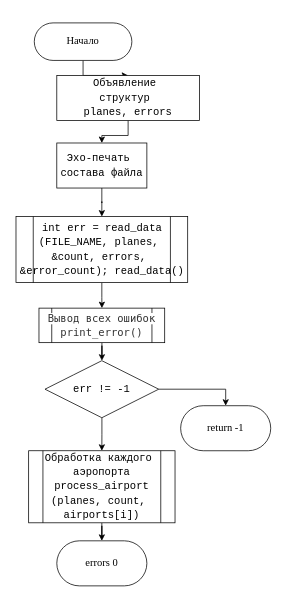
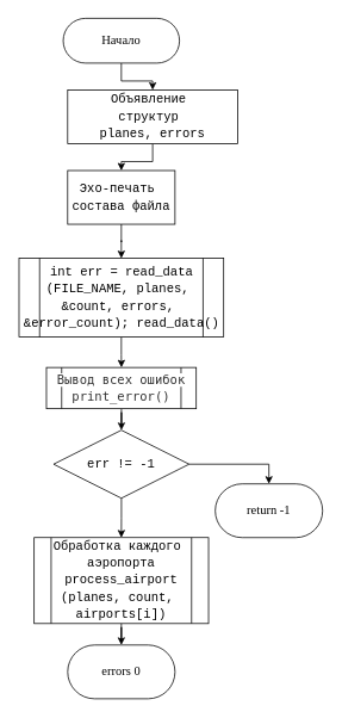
  <mxCell id="0" />
  <mxCell id="1" parent="0" />
  <mxCell id="2" style="edgeStyle=orthogonalEdgeStyle;rounded=0;orthogonalLoop=1;jettySize=auto;html=1;" edge="1" parent="1" source="3" target="5"><mxGeometry relative="1" as="geometry" /></mxCell>
- <mxCell id="3" value="&lt;font style=&quot;background-color: light-dark(#ffffff, var(--ge-dark-color, #121212));&quot;&gt;Начало&lt;/font&gt;" style="rounded=1;whiteSpace=wrap;html=1;arcSize=50;fontFamily=Consolas;fontSize=14;" vertex="1" parent="1"><mxGeometry x="45" y="30" width="130" height="50" as="geometry" /></mxCell>
+ <mxCell id="3" value="&lt;font style=&quot;background-color: light-dark(#ffffff, var(--ge-dark-color, #121212));&quot;&gt;Начало&lt;/font&gt;" style="rounded=1;whiteSpace=wrap;html=1;arcSize=50;fontFamily=Consolas;fontSize=14;" vertex="1" parent="1"><mxGeometry x="70" y="20" width="130" height="50" as="geometry" /></mxCell>
  <mxCell id="4" style="edgeStyle=orthogonalEdgeStyle;rounded=0;orthogonalLoop=1;jettySize=auto;html=1;" edge="1" parent="1" source="5" target="7"><mxGeometry relative="1" as="geometry" /></mxCell>
  <mxCell id="5" value="&lt;div style=&quot;font-family: Consolas, &amp;quot;Courier New&amp;quot;, monospace; line-height: 19px; white-space: pre;&quot;&gt;&lt;span&gt;&lt;font style=&quot;color: rgb(0, 0, 0);&quot;&gt;Объявление &lt;/font&gt;&lt;/span&gt;&lt;/div&gt;&lt;div style=&quot;font-family: Consolas, &amp;quot;Courier New&amp;quot;, monospace; line-height: 19px; white-space: pre;&quot;&gt;&lt;span&gt;&lt;font style=&quot;color: rgb(0, 0, 0);&quot;&gt;структур &lt;/font&gt;&lt;/span&gt;&lt;/div&gt;&lt;div style=&quot;font-family: Consolas, &amp;quot;Courier New&amp;quot;, monospace; line-height: 19px; white-space: pre;&quot;&gt;&lt;span&gt;&lt;font style=&quot;color: rgb(0, 0, 0);&quot;&gt;planes, errors&lt;/font&gt;&lt;/span&gt;&lt;/div&gt;" style="whiteSpace=wrap;html=1;fontSize=14;fontFamily=Consolas;rounded=1;arcSize=0;" vertex="1" parent="1"><mxGeometry x="75" y="100" width="190" height="60" as="geometry" /></mxCell>
  <mxCell id="6" value="" style="edgeStyle=orthogonalEdgeStyle;rounded=0;orthogonalLoop=1;jettySize=auto;html=1;" edge="1" parent="1" source="7" target="9"><mxGeometry relative="1" as="geometry" /></mxCell>
  <mxCell id="7" value="&lt;div style=&quot;font-family: Consolas, &amp;quot;Courier New&amp;quot;, monospace; line-height: 19px; white-space: pre;&quot;&gt;&lt;div style=&quot;line-height: 19px;&quot;&gt;&lt;span&gt;&lt;font style=&quot;color: rgb(0, 0, 0);&quot;&gt;&lt;span&gt;Эхо&lt;/span&gt;-печать &lt;/font&gt;&lt;/span&gt;&lt;/div&gt;&lt;div style=&quot;line-height: 19px;&quot;&gt;&lt;span&gt;&lt;font style=&quot;color: rgb(0, 0, 0);&quot;&gt;состава файла&lt;/font&gt;&lt;/span&gt;&lt;/div&gt;&lt;/div&gt;" style="whiteSpace=wrap;html=1;fontSize=14;fontFamily=Consolas;rounded=1;arcSize=0;" vertex="1" parent="1"><mxGeometry x="75" y="190" width="120" height="60" as="geometry" /></mxCell>
  <mxCell id="8" style="edgeStyle=orthogonalEdgeStyle;rounded=0;orthogonalLoop=1;jettySize=auto;html=1;" edge="1" parent="1" source="9" target="14"><mxGeometry relative="1" as="geometry" /></mxCell>
  <mxCell id="9" value="&lt;div style=&quot;font-family: Consolas, &amp;quot;Courier New&amp;quot;, monospace; line-height: 19px; white-space: pre;&quot;&gt;&lt;span&gt;&lt;font style=&quot;color: rgb(0, 0, 0);&quot;&gt;int err = read_data&lt;/font&gt;&lt;/span&gt;&lt;/div&gt;&lt;div style=&quot;font-family: Consolas, &amp;quot;Courier New&amp;quot;, monospace; line-height: 19px; white-space: pre;&quot;&gt;&lt;span&gt;&lt;font style=&quot;color: rgb(0, 0, 0);&quot;&gt;(FILE_NAME, planes, &lt;/font&gt;&lt;/span&gt;&lt;/div&gt;&lt;div style=&quot;font-family: Consolas, &amp;quot;Courier New&amp;quot;, monospace; line-height: 19px; white-space: pre;&quot;&gt;&lt;span&gt;&lt;font style=&quot;color: rgb(0, 0, 0);&quot;&gt;&amp;amp;count, errors, &lt;/font&gt;&lt;/span&gt;&lt;/div&gt;&lt;div style=&quot;font-family: Consolas, &amp;quot;Courier New&amp;quot;, monospace; line-height: 19px; white-space: pre;&quot;&gt;&lt;span&gt;&lt;font style=&quot;color: rgb(0, 0, 0);&quot;&gt;&amp;amp;error_count);&lt;font style=&quot;color: rgb(0, 0, 0);&quot;&gt; read_data()&lt;/font&gt;&lt;/font&gt;&lt;/span&gt;&lt;/div&gt;" style="shape=process;whiteSpace=wrap;html=1;backgroundOutline=1;fontSize=14;fontFamily=Consolas;rounded=1;arcSize=0;" vertex="1" parent="1"><mxGeometry x="20.63" y="288" width="228.75" height="88" as="geometry" /></mxCell>
  <mxCell id="10" style="edgeStyle=orthogonalEdgeStyle;rounded=0;orthogonalLoop=1;jettySize=auto;html=1;entryX=0.5;entryY=0;entryDx=0;entryDy=0;" edge="1" parent="1" source="12" target="15"><mxGeometry relative="1" as="geometry" /></mxCell>
  <mxCell id="11" value="" style="edgeStyle=orthogonalEdgeStyle;rounded=0;orthogonalLoop=1;jettySize=auto;html=1;" edge="1" parent="1" source="12" target="17"><mxGeometry relative="1" as="geometry" /></mxCell>
  <mxCell id="12" value="&lt;div style=&quot;font-family: Consolas, &amp;quot;Courier New&amp;quot;, monospace; line-height: 19px; white-space: pre;&quot;&gt;&lt;div style=&quot;line-height: 19px;&quot;&gt;&lt;div style=&quot;line-height: 19px;&quot;&gt;&lt;div style=&quot;line-height: 19px;&quot;&gt;&lt;span style=&quot;color: light-dark(rgb(0, 0, 0), rgb(237, 237, 237)); background-color: transparent;&quot;&gt;err != -1&lt;/span&gt;&lt;/div&gt;&lt;/div&gt;&lt;/div&gt;&lt;/div&gt;" style="rhombus;whiteSpace=wrap;html=1;rounded=1;strokeColor=default;align=center;verticalAlign=middle;arcSize=0;fontFamily=Consolas;fontSize=14;fontColor=default;fillColor=default;" vertex="1" parent="1"><mxGeometry x="59.26" y="480" width="151.5" height="76" as="geometry" /></mxCell>
  <mxCell id="13" style="edgeStyle=orthogonalEdgeStyle;rounded=0;orthogonalLoop=1;jettySize=auto;html=1;" edge="1" parent="1" source="14" target="12"><mxGeometry relative="1" as="geometry" /></mxCell>
  <mxCell id="14" value="&lt;div style=&quot;line-height: 19px; white-space: pre;&quot;&gt;&lt;span style=&quot;color: rgb(51, 51, 51); white-space-collapse: collapse; background-color: rgb(255, 255, 255);&quot;&gt;&lt;font face=&quot;Consolas, Monaco, Andale Mono, Ubuntu Mono, monospace&quot;&gt;Вывод всех ошибок&lt;br&gt;print_error()&lt;/font&gt;&lt;/span&gt;&lt;/div&gt;" style="shape=process;whiteSpace=wrap;html=1;backgroundOutline=1;fontSize=14;fontFamily=Consolas;rounded=1;arcSize=0;" vertex="1" parent="1"><mxGeometry x="51.25" y="410" width="167.5" height="46" as="geometry" /></mxCell>
  <mxCell id="15" value="return -1" style="whiteSpace=wrap;html=1;fontSize=14;fontFamily=Consolas;rounded=1;arcSize=50;" vertex="1" parent="1"><mxGeometry x="240" y="540" width="120" height="60" as="geometry" /></mxCell>
  <mxCell id="16" style="edgeStyle=orthogonalEdgeStyle;rounded=0;orthogonalLoop=1;jettySize=auto;html=1;" edge="1" parent="1" source="17" target="18"><mxGeometry relative="1" as="geometry" /></mxCell>
  <mxCell id="17" value="&lt;div style=&quot;font-family: Consolas, &amp;quot;Courier New&amp;quot;, monospace; line-height: 19px; white-space: pre;&quot;&gt;&lt;font style=&quot;color: rgb(0, 0, 0);&quot;&gt;Обработка каждого &lt;/font&gt;&lt;/div&gt;&lt;div style=&quot;font-family: Consolas, &amp;quot;Courier New&amp;quot;, monospace; line-height: 19px; white-space: pre;&quot;&gt;&lt;font style=&quot;color: rgb(0, 0, 0);&quot;&gt;аэропорта&lt;br/&gt;process_airport&lt;/font&gt;&lt;/div&gt;&lt;div style=&quot;font-family: Consolas, &amp;quot;Courier New&amp;quot;, monospace; line-height: 19px; white-space: pre;&quot;&gt;&lt;font style=&quot;color: rgb(0, 0, 0);&quot;&gt;(planes, count, &lt;/font&gt;&lt;/div&gt;&lt;div style=&quot;font-family: Consolas, &amp;quot;Courier New&amp;quot;, monospace; line-height: 19px; white-space: pre;&quot;&gt;&lt;font style=&quot;color: rgb(0, 0, 0);&quot;&gt;airports[i])&lt;/font&gt;&lt;/div&gt;" style="shape=process;whiteSpace=wrap;html=1;backgroundOutline=1;fontSize=14;fontFamily=Consolas;rounded=1;arcSize=0;" vertex="1" parent="1"><mxGeometry x="37.51" y="600" width="194.99" height="96" as="geometry" /></mxCell>
  <mxCell id="18" value="errors 0" style="whiteSpace=wrap;html=1;fontSize=14;fontFamily=Consolas;rounded=1;arcSize=50;" vertex="1" parent="1"><mxGeometry x="75" y="720" width="120" height="60" as="geometry" /></mxCell>
